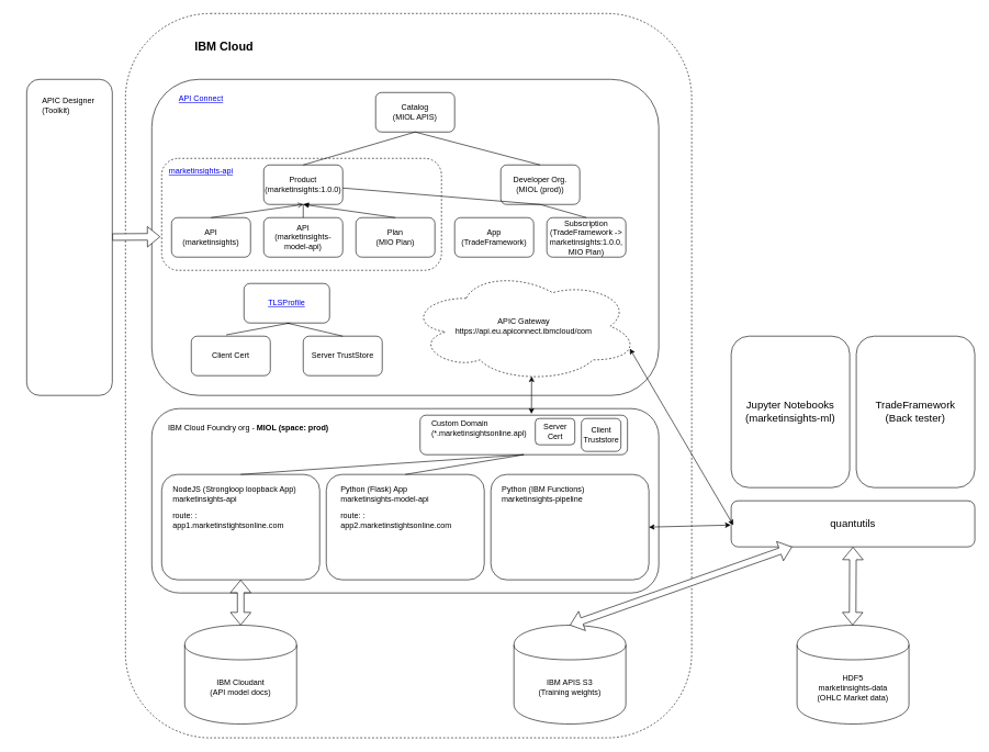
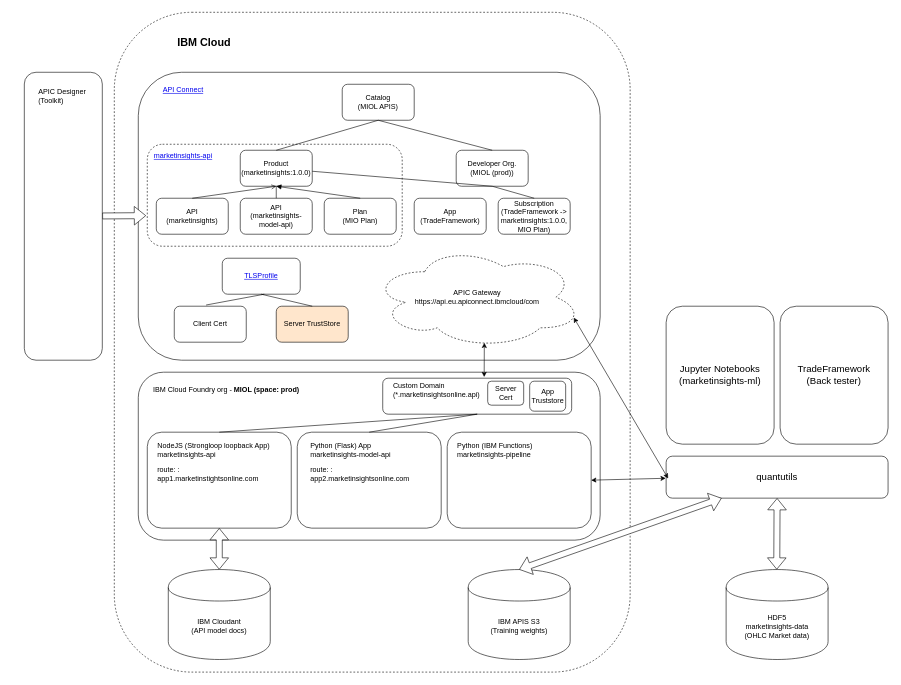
  <mxCell id="0" />
  <mxCell id="1" parent="0" />
  <mxCell id="2" value="" style="rounded=1;whiteSpace=wrap;html=1;fillColor=none;dashed=1;" vertex="1" parent="1"><mxGeometry x="190" y="20" width="860" height="1100" as="geometry" /></mxCell>
  <mxCell id="3" value="" style="rounded=1;whiteSpace=wrap;html=1;fillColor=none;" vertex="1" parent="1"><mxGeometry x="230" y="620" width="770" height="280" as="geometry" /></mxCell>
  <mxCell id="4" value="" style="rounded=1;whiteSpace=wrap;html=1;" vertex="1" parent="1"><mxGeometry x="230" y="120" width="770" height="480" as="geometry" /></mxCell>
  <mxCell id="5" value="" style="rounded=1;whiteSpace=wrap;html=1;dashed=1;fillColor=none;" vertex="1" parent="1"><mxGeometry x="245" y="240" width="425" height="170" as="geometry" /></mxCell>
  <mxCell id="6" value="&lt;a href=&quot;https://eu.apiconnect.ibmcloud.com/apim&quot;&gt;API Connect&lt;/a&gt;" style="text;html=1;strokeColor=none;fillColor=none;align=center;verticalAlign=middle;whiteSpace=wrap;rounded=0;" vertex="1" parent="1"><mxGeometry x="220" y="140" width="170" height="20" as="geometry" /></mxCell>
  <mxCell id="7" value="Catalog&lt;br&gt;(MIOL APIS)" style="rounded=1;whiteSpace=wrap;html=1;" vertex="1" parent="1"><mxGeometry x="570" y="140" width="120" height="60" as="geometry" /></mxCell>
  <mxCell id="8" value="Product&lt;br&gt;(marketinsights:1.0.0)" style="rounded=1;whiteSpace=wrap;html=1;" vertex="1" parent="1"><mxGeometry x="400" y="250" width="120" height="60" as="geometry" /></mxCell>
  <mxCell id="9" value="API&lt;br&gt;(marketinsights)" style="rounded=1;whiteSpace=wrap;html=1;" vertex="1" parent="1"><mxGeometry x="260" y="330" width="120" height="60" as="geometry" /></mxCell>
  <mxCell id="10" value="API&lt;br&gt;(marketinsights-model-api)" style="rounded=1;whiteSpace=wrap;html=1;" vertex="1" parent="1"><mxGeometry x="400" y="330" width="120" height="60" as="geometry" /></mxCell>
  <mxCell id="11" value="Plan&lt;br&gt;(MIO Plan)" style="rounded=1;whiteSpace=wrap;html=1;" vertex="1" parent="1"><mxGeometry x="540" y="330" width="120" height="60" as="geometry" /></mxCell>
  <mxCell id="12" value="Developer Org.&lt;br&gt;(MIOL (prod))" style="rounded=1;whiteSpace=wrap;html=1;" vertex="1" parent="1"><mxGeometry x="760" y="250" width="120" height="60" as="geometry" /></mxCell>
  <mxCell id="13" value="App&lt;br&gt;(TradeFramework)" style="rounded=1;whiteSpace=wrap;html=1;" vertex="1" parent="1"><mxGeometry x="690" y="330" width="120" height="60" as="geometry" /></mxCell>
  <mxCell id="14" value="Subscription&lt;br&gt;(TradeFramework -&amp;gt; marketinsights:1.0.0, MIO Plan)" style="rounded=1;whiteSpace=wrap;html=1;" vertex="1" parent="1"><mxGeometry x="830" y="330" width="120" height="60" as="geometry" /></mxCell>
  <mxCell id="15" value="&lt;a href=&quot;https://developer.ibm.com/apiconnect/2016/07/06/securing-apic-bm-app-mutual-tls/&quot;&gt;TLSProfile&lt;/a&gt;" style="rounded=1;whiteSpace=wrap;html=1;" vertex="1" parent="1"><mxGeometry x="370" y="430" width="130" height="60" as="geometry" /></mxCell>
  <mxCell id="16" value="Client Cert" style="rounded=1;whiteSpace=wrap;html=1;" vertex="1" parent="1"><mxGeometry x="290" y="510" width="120" height="60" as="geometry" /></mxCell>
- <mxCell id="17" value="Server TrustStore" style="rounded=1;whiteSpace=wrap;html=1;" vertex="1" parent="1"><mxGeometry x="460" y="510" width="120" height="60" as="geometry" /></mxCell>
+ <mxCell id="17" value="Server TrustStore" style="rounded=1;whiteSpace=wrap;html=1;fillColor=#ffe6cc;" vertex="1" parent="1"><mxGeometry x="460" y="510" width="120" height="60" as="geometry" /></mxCell>
  <mxCell id="18" value="" style="endArrow=none;html=1;entryX=0.5;entryY=1;entryDx=0;entryDy=0;exitX=0.5;exitY=0;exitDx=0;exitDy=0;" edge="1" parent="1" source="8" target="7"><mxGeometry width="50" height="50" relative="1" as="geometry"><mxPoint x="430" y="310" as="sourcePoint" /><mxPoint x="480" y="260" as="targetPoint" /></mxGeometry></mxCell>
  <mxCell id="19" value="" style="endArrow=none;html=1;entryX=0.5;entryY=1;entryDx=0;entryDy=0;exitX=0.5;exitY=0;exitDx=0;exitDy=0;" edge="1" parent="1" source="12" target="7"><mxGeometry width="50" height="50" relative="1" as="geometry"><mxPoint x="470" y="260" as="sourcePoint" /><mxPoint x="640" y="210" as="targetPoint" /></mxGeometry></mxCell>
  <mxCell id="20" value="" style="endArrow=open;html=1;entryX=0.5;entryY=1;entryDx=0;entryDy=0;exitX=0.5;exitY=0;exitDx=0;exitDy=0;" edge="1" parent="1" source="9" target="8"><mxGeometry width="50" height="50" relative="1" as="geometry"><mxPoint x="830" y="260" as="sourcePoint" /><mxPoint x="640" y="210" as="targetPoint" /></mxGeometry></mxCell>
  <mxCell id="21" value="" style="endArrow=none;html=1;entryX=0.5;entryY=1;entryDx=0;entryDy=0;" edge="1" parent="1" source="10" target="8"><mxGeometry width="50" height="50" relative="1" as="geometry"><mxPoint x="330" y="340" as="sourcePoint" /><mxPoint x="470" y="320" as="targetPoint" /></mxGeometry></mxCell>
  <mxCell id="22" value="" style="endArrow=block;html=1;entryX=0.5;entryY=1;entryDx=0;entryDy=0;exitX=0.5;exitY=0;exitDx=0;exitDy=0;" edge="1" parent="1" source="11" target="8"><mxGeometry width="50" height="50" relative="1" as="geometry"><mxPoint x="470" y="340" as="sourcePoint" /><mxPoint x="470" y="320" as="targetPoint" /></mxGeometry></mxCell>
  <mxCell id="23" value="" style="endArrow=none;html=1;exitX=0.5;exitY=1;exitDx=0;exitDy=0;" edge="1" parent="1" source="12" target="8"><mxGeometry width="50" height="50" relative="1" as="geometry"><mxPoint x="830" y="260" as="sourcePoint" /><mxPoint x="640" y="210" as="targetPoint" /></mxGeometry></mxCell>
  <mxCell id="24" value="" style="endArrow=none;html=1;entryX=0.5;entryY=0;entryDx=0;entryDy=0;" edge="1" parent="1" target="14"><mxGeometry width="50" height="50" relative="1" as="geometry"><mxPoint x="820" y="310" as="sourcePoint" /><mxPoint x="760" y="340" as="targetPoint" /></mxGeometry></mxCell>
  <mxCell id="25" value="" style="endArrow=none;html=1;entryX=0.5;entryY=1;entryDx=0;entryDy=0;exitX=0.5;exitY=0;exitDx=0;exitDy=0;" edge="1" parent="1" source="17" target="15"><mxGeometry width="50" height="50" relative="1" as="geometry"><mxPoint x="610" y="340" as="sourcePoint" /><mxPoint x="470" y="320" as="targetPoint" /></mxGeometry></mxCell>
  <mxCell id="26" value="" style="endArrow=none;html=1;exitX=0.442;exitY=-0.033;exitDx=0;exitDy=0;exitPerimeter=0;" edge="1" parent="1" source="16"><mxGeometry width="50" height="50" relative="1" as="geometry"><mxPoint x="510" y="520" as="sourcePoint" /><mxPoint x="440" y="490" as="targetPoint" /></mxGeometry></mxCell>
  <mxCell id="27" value="" style="rounded=1;whiteSpace=wrap;html=1;" vertex="1" parent="1"><mxGeometry x="40" y="120" width="130" height="480" as="geometry" /></mxCell>
  <mxCell id="28" value="APIC Designer&amp;nbsp;&lt;br&gt;&lt;div style=&quot;text-align: left&quot;&gt;&lt;span&gt;(Toolkit)&lt;/span&gt;&lt;/div&gt;" style="text;html=1;strokeColor=none;fillColor=none;align=center;verticalAlign=middle;whiteSpace=wrap;rounded=0;" vertex="1" parent="1"><mxGeometry x="20" y="150" width="170" height="20" as="geometry" /></mxCell>
  <mxCell id="29" value="" style="shape=flexArrow;endArrow=classic;html=1;entryX=-0.005;entryY=0.7;entryDx=0;entryDy=0;entryPerimeter=0;fillColor=#ffffff;" edge="1" parent="1" source="27" target="5"><mxGeometry width="50" height="50" relative="1" as="geometry"><mxPoint x="430" y="310" as="sourcePoint" /><mxPoint x="480" y="260" as="targetPoint" /></mxGeometry></mxCell>
  <mxCell id="30" value="APIC Gateway&lt;br&gt;https://api.eu.apiconnect.ibmcloud/com" style="ellipse;shape=cloud;whiteSpace=wrap;html=1;dashed=1;fillColor=none;" vertex="1" parent="1"><mxGeometry x="620" y="410" width="350" height="170" as="geometry" /></mxCell>
  <mxCell id="31" value="&lt;a href=&quot;https://github.com/cwilko/marketinsights-api&quot;&gt;marketinsights-api&lt;/a&gt;" style="text;html=1;strokeColor=none;fillColor=none;align=center;verticalAlign=middle;whiteSpace=wrap;rounded=0;" vertex="1" parent="1"><mxGeometry x="220" y="250" width="170" height="20" as="geometry" /></mxCell>
  <mxCell id="32" value="IBM Cloud Foundry org - &lt;b&gt;MIOL (space: prod)&lt;/b&gt;" style="text;html=1;strokeColor=none;fillColor=none;align=left;verticalAlign=middle;whiteSpace=wrap;rounded=0;" vertex="1" parent="1"><mxGeometry x="252.5" y="640" width="267.5" height="20" as="geometry" /></mxCell>
  <mxCell id="33" value="IBM Cloudant&lt;br&gt;(API model docs)" style="shape=cylinder;whiteSpace=wrap;html=1;boundedLbl=1;backgroundOutline=1;fillColor=none;" vertex="1" parent="1"><mxGeometry x="280" y="949" width="170" height="150" as="geometry" /></mxCell>
  <mxCell id="34" value="" style="shape=flexArrow;endArrow=classic;startArrow=classic;html=1;fillColor=#ffffff;exitX=0.5;exitY=0;exitDx=0;exitDy=0;" edge="1" parent="1" source="33" target="41"><mxGeometry width="50" height="50" relative="1" as="geometry"><mxPoint x="360" y="920" as="sourcePoint" /><mxPoint x="690" y="720" as="targetPoint" /></mxGeometry></mxCell>
  <mxCell id="35" value="IBM Cloud" style="text;html=1;strokeColor=none;fillColor=none;align=center;verticalAlign=middle;whiteSpace=wrap;rounded=0;dashed=1;fontSize=18;fontStyle=1" vertex="1" parent="1"><mxGeometry x="290" y="60" width="100" height="20" as="geometry" /></mxCell>
  <mxCell id="36" value="" style="group" vertex="1" connectable="0" parent="1"><mxGeometry x="245" y="720" width="740" height="160" as="geometry" /></mxCell>
  <mxCell id="37" value="" style="rounded=1;whiteSpace=wrap;html=1;fillColor=none;" vertex="1" parent="36"><mxGeometry x="250" width="240" height="160" as="geometry" /></mxCell>
  <mxCell id="38" value="Python (Flask) App&lt;br&gt;marketinsights-model-api" style="text;html=1;strokeColor=none;fillColor=none;align=left;verticalAlign=middle;whiteSpace=wrap;rounded=0;" vertex="1" parent="36"><mxGeometry x="270" y="20" width="170" height="20" as="geometry" /></mxCell>
  <mxCell id="39" value="" style="rounded=1;whiteSpace=wrap;html=1;fillColor=none;" vertex="1" parent="36"><mxGeometry x="500" width="240" height="160" as="geometry" /></mxCell>
  <mxCell id="40" value="Python (IBM Functions)&lt;br&gt;marketinsights-pipeline" style="text;html=1;strokeColor=none;fillColor=none;align=left;verticalAlign=middle;whiteSpace=wrap;rounded=0;" vertex="1" parent="36"><mxGeometry x="515" y="20" width="170" height="20" as="geometry" /></mxCell>
  <mxCell id="41" value="" style="rounded=1;whiteSpace=wrap;html=1;fillColor=none;" vertex="1" parent="36"><mxGeometry width="240" height="160" as="geometry" /></mxCell>
  <mxCell id="42" value="NodeJS (Strongloop loopback App)&lt;br&gt;marketinsights-api" style="text;html=1;strokeColor=none;fillColor=none;align=left;verticalAlign=middle;whiteSpace=wrap;rounded=0;" vertex="1" parent="36"><mxGeometry x="15" y="20" width="195" height="20" as="geometry" /></mxCell>
  <mxCell id="43" value="route: : app1.marketinstightsonline.com" style="text;html=1;strokeColor=none;fillColor=none;align=left;verticalAlign=middle;whiteSpace=wrap;rounded=0;" vertex="1" parent="36"><mxGeometry x="15" y="60" width="170" height="20" as="geometry" /></mxCell>
- <mxCell id="44" value="route: : app2.marketinstightsonline.com" style="text;html=1;strokeColor=none;fillColor=none;align=left;verticalAlign=middle;whiteSpace=wrap;rounded=0;" vertex="1" parent="36"><mxGeometry x="270" y="60" width="170" height="20" as="geometry" /></mxCell>
+ <mxCell id="44" value="route: : app2.marketinsightsonline.com" style="text;html=1;strokeColor=none;fillColor=none;align=left;verticalAlign=middle;whiteSpace=wrap;rounded=0;" vertex="1" parent="36"><mxGeometry x="270" y="60" width="170" height="20" as="geometry" /></mxCell>
  <mxCell id="45" value="" style="endArrow=classic;startArrow=classic;html=1;fillColor=#ffffff;fontSize=18;entryX=0.534;entryY=0.947;entryDx=0;entryDy=0;entryPerimeter=0;exitX=0.537;exitY=-0.033;exitDx=0;exitDy=0;exitPerimeter=0;" edge="1" parent="1" source="47" target="30"><mxGeometry width="50" height="50" relative="1" as="geometry"><mxPoint x="710" y="900" as="sourcePoint" /><mxPoint x="760" y="850" as="targetPoint" /></mxGeometry></mxCell>
  <mxCell id="46" value="" style="group" vertex="1" connectable="0" parent="1"><mxGeometry x="637.5" y="630" width="315" height="60" as="geometry" /></mxCell>
  <mxCell id="47" value="" style="rounded=1;whiteSpace=wrap;html=1;fillColor=none;fontSize=18;align=left;" vertex="1" parent="46"><mxGeometry width="315" height="60" as="geometry" /></mxCell>
  <mxCell id="48" value="Custom Domain&lt;br&gt;(*.marketinsightsonline.api)" style="text;html=1;strokeColor=none;fillColor=none;align=left;verticalAlign=middle;whiteSpace=wrap;rounded=0;fontSize=12;" vertex="1" parent="46"><mxGeometry x="15" y="10" width="150" height="20" as="geometry" /></mxCell>
  <mxCell id="49" value="Server Cert" style="rounded=1;whiteSpace=wrap;html=1;fillColor=none;fontSize=12;align=center;" vertex="1" parent="46"><mxGeometry x="175" y="5" width="60" height="40" as="geometry" /></mxCell>
- <mxCell id="50" value="Client Truststore" style="rounded=1;whiteSpace=wrap;html=1;fillColor=none;fontSize=12;align=center;" vertex="1" parent="46"><mxGeometry x="245" y="5" width="60" height="50" as="geometry" /></mxCell>
+ <mxCell id="50" value="App Truststore" style="rounded=1;whiteSpace=wrap;html=1;fillColor=none;fontSize=12;align=center;" vertex="1" parent="46"><mxGeometry x="245" y="5" width="60" height="50" as="geometry" /></mxCell>
  <mxCell id="51" value="" style="endArrow=none;html=1;fillColor=#ffffff;fontSize=12;entryX=0.5;entryY=1;entryDx=0;entryDy=0;exitX=0.5;exitY=0;exitDx=0;exitDy=0;" edge="1" parent="1" source="37" target="47"><mxGeometry width="50" height="50" relative="1" as="geometry"><mxPoint x="710" y="900" as="sourcePoint" /><mxPoint x="760" y="850" as="targetPoint" /></mxGeometry></mxCell>
  <mxCell id="52" value="" style="endArrow=none;html=1;fillColor=#ffffff;fontSize=12;entryX=0.5;entryY=1;entryDx=0;entryDy=0;exitX=0.5;exitY=0;exitDx=0;exitDy=0;" edge="1" parent="1" source="41" target="47"><mxGeometry width="50" height="50" relative="1" as="geometry"><mxPoint x="710" y="900" as="sourcePoint" /><mxPoint x="760" y="850" as="targetPoint" /></mxGeometry></mxCell>
  <mxCell id="53" value="quantutils" style="rounded=1;whiteSpace=wrap;html=1;fillColor=none;fontSize=16;align=center;" vertex="1" parent="1"><mxGeometry x="1110" y="760" width="370" height="70" as="geometry" /></mxCell>
  <mxCell id="54" value="" style="endArrow=classic;startArrow=classic;html=1;fillColor=#ffffff;fontSize=16;entryX=0.009;entryY=0.531;entryDx=0;entryDy=0;entryPerimeter=0;exitX=0.96;exitY=0.7;exitDx=0;exitDy=0;exitPerimeter=0;" edge="1" parent="1" source="30" target="53"><mxGeometry width="50" height="50" relative="1" as="geometry"><mxPoint x="1010" y="540" as="sourcePoint" /><mxPoint x="1060" y="490" as="targetPoint" /></mxGeometry></mxCell>
  <mxCell id="55" value="" style="endArrow=classic;startArrow=classic;html=1;fillColor=#ffffff;fontSize=16;exitX=1;exitY=0.5;exitDx=0;exitDy=0;entryX=-0.002;entryY=0.527;entryDx=0;entryDy=0;entryPerimeter=0;" edge="1" parent="1" source="39" target="53"><mxGeometry width="50" height="50" relative="1" as="geometry"><mxPoint x="1130" y="830" as="sourcePoint" /><mxPoint x="1080" y="380" as="targetPoint" /></mxGeometry></mxCell>
  <mxCell id="56" value="TradeFramework&lt;br&gt;(Back tester)" style="rounded=1;whiteSpace=wrap;html=1;fillColor=none;fontSize=16;align=center;" vertex="1" parent="1"><mxGeometry x="1300" y="510" width="180" height="230" as="geometry" /></mxCell>
  <mxCell id="57" value="Jupyter Notebooks&lt;br&gt;(marketinsights-ml)" style="rounded=1;whiteSpace=wrap;html=1;fillColor=none;fontSize=16;align=center;" vertex="1" parent="1"><mxGeometry x="1110" y="510" width="180" height="230" as="geometry" /></mxCell>
  <mxCell id="58" value="IBM APIS S3&lt;br&gt;(Training weights)" style="shape=cylinder;whiteSpace=wrap;html=1;boundedLbl=1;backgroundOutline=1;fillColor=none;" vertex="1" parent="1"><mxGeometry x="780" y="949" width="170" height="150" as="geometry" /></mxCell>
  <mxCell id="59" value="HDF5&lt;br&gt;marketinsights-data&lt;br&gt;(OHLC Market data)" style="shape=cylinder;whiteSpace=wrap;html=1;boundedLbl=1;backgroundOutline=1;fillColor=none;" vertex="1" parent="1"><mxGeometry x="1210" y="949" width="170" height="150" as="geometry" /></mxCell>
  <mxCell id="60" value="" style="shape=flexArrow;endArrow=classic;startArrow=classic;html=1;fillColor=#ffffff;exitX=0.5;exitY=0;exitDx=0;exitDy=0;entryX=0.5;entryY=1;entryDx=0;entryDy=0;" edge="1" parent="1" target="53"><mxGeometry width="50" height="50" relative="1" as="geometry"><mxPoint x="1294.41" y="949" as="sourcePoint" /><mxPoint x="1294.41" y="880" as="targetPoint" /></mxGeometry></mxCell>
  <mxCell id="61" value="" style="shape=flexArrow;endArrow=classic;startArrow=classic;html=1;fillColor=#ffffff;exitX=0.5;exitY=0;exitDx=0;exitDy=0;entryX=0.25;entryY=1;entryDx=0;entryDy=0;" edge="1" parent="1" source="58" target="53"><mxGeometry width="50" height="50" relative="1" as="geometry"><mxPoint x="1304.41" y="959" as="sourcePoint" /><mxPoint x="1304.41" y="890" as="targetPoint" /></mxGeometry></mxCell>
